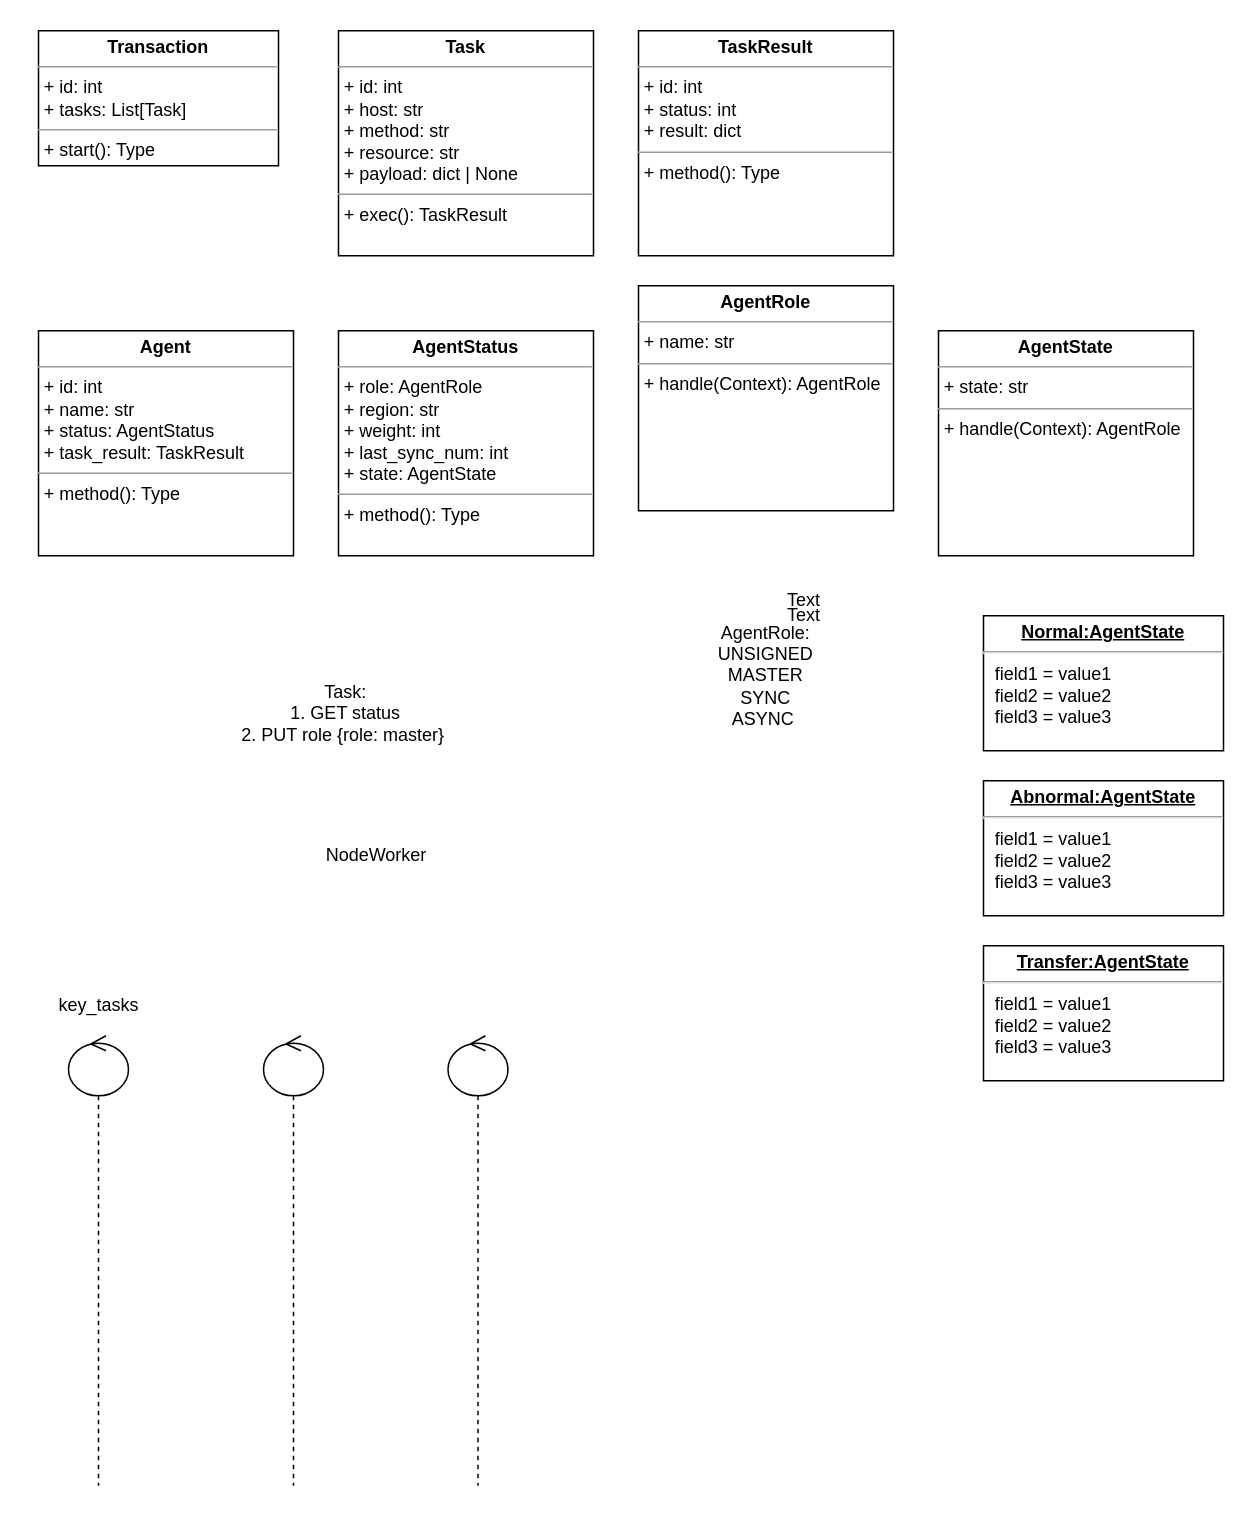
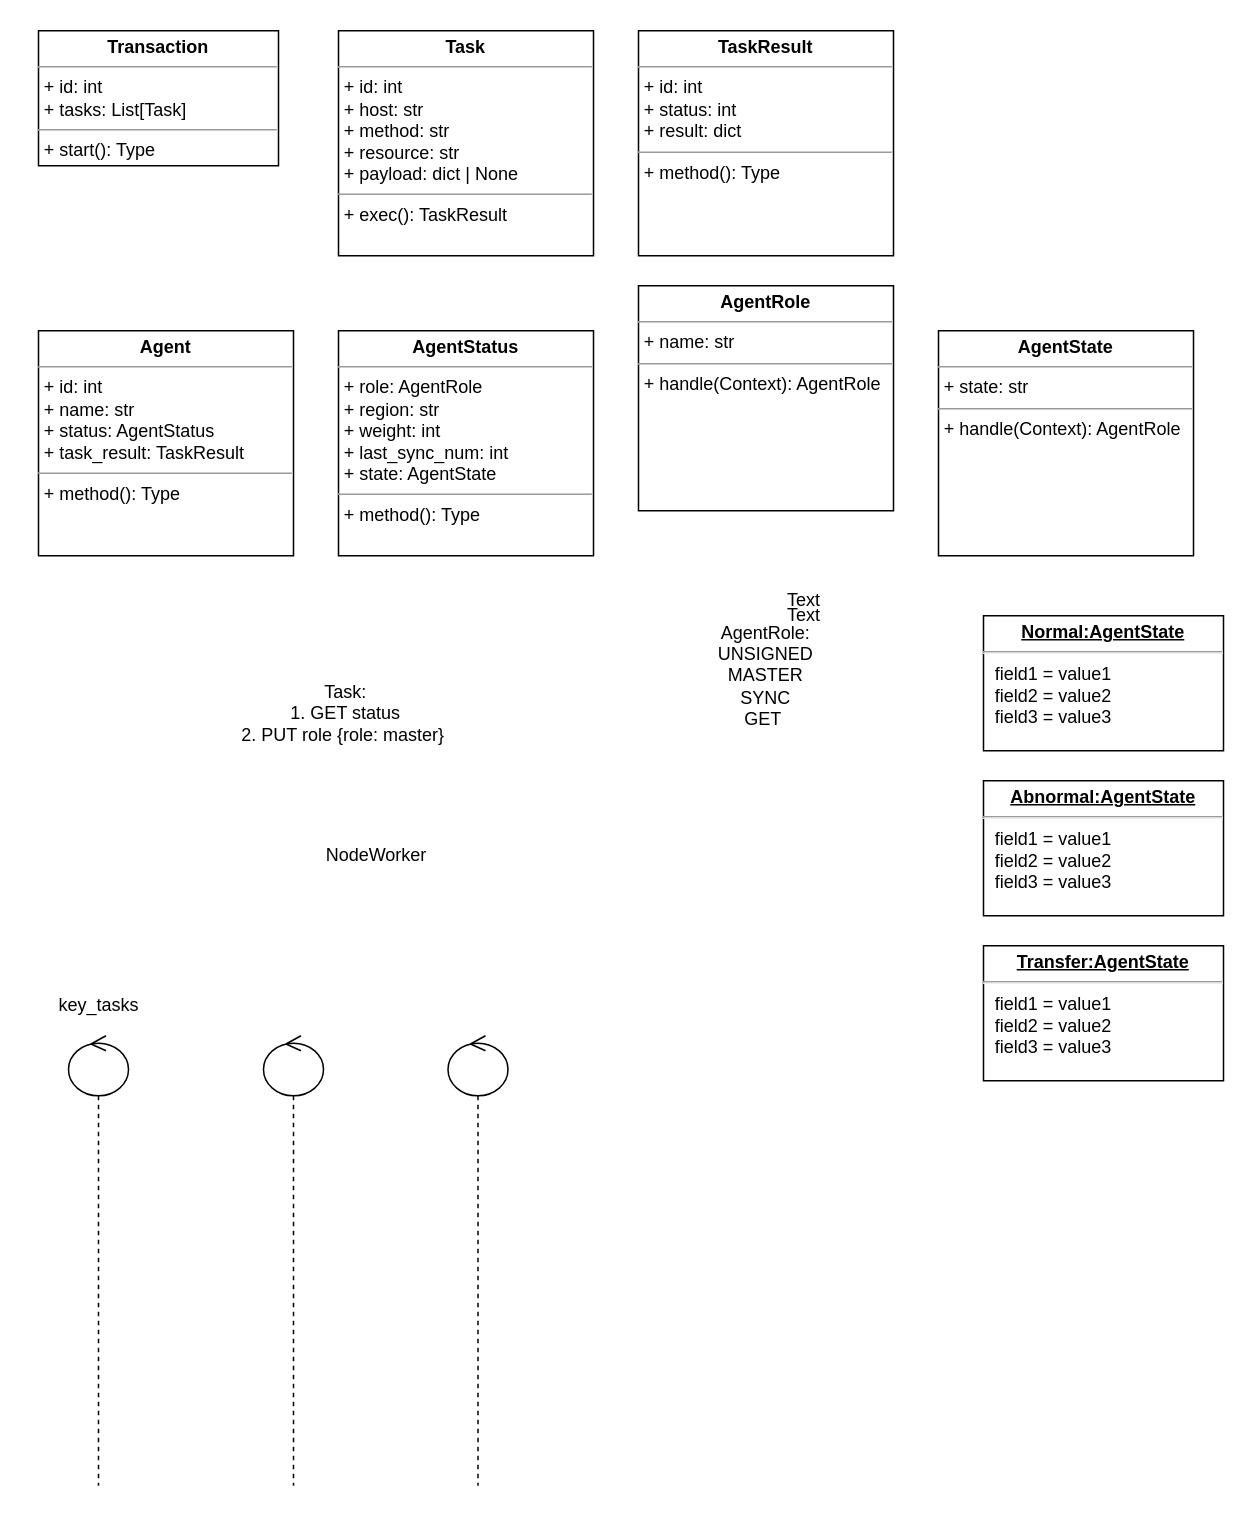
  <mxCell id="0" />
  <mxCell id="1" parent="0" />
  <mxCell id="2" value="&lt;p style=&quot;margin:0px;margin-top:4px;text-align:center;&quot;&gt;&lt;b&gt;Transaction&lt;/b&gt;&lt;/p&gt;&lt;hr size=&quot;1&quot;&gt;&lt;p style=&quot;margin:0px;margin-left:4px;&quot;&gt;+ id: int&lt;/p&gt;&lt;p style=&quot;margin:0px;margin-left:4px;&quot;&gt;+ tasks: List[Task]&lt;/p&gt;&lt;hr size=&quot;1&quot;&gt;&lt;p style=&quot;margin:0px;margin-left:4px;&quot;&gt;+ start(): Type&lt;/p&gt;" style="verticalAlign=top;align=left;overflow=fill;fontSize=12;fontFamily=Helvetica;html=1;sketch=0;gradientColor=none;shadow=0;glass=0;" parent="1" vertex="1"><mxGeometry x="25" y="20" width="160" height="90" as="geometry" /></mxCell>
  <mxCell id="3" value="&lt;p style=&quot;margin:0px;margin-top:4px;text-align:center;&quot;&gt;&lt;b&gt;Task&lt;/b&gt;&lt;/p&gt;&lt;hr size=&quot;1&quot;&gt;&lt;p style=&quot;margin:0px;margin-left:4px;&quot;&gt;+ id: int&lt;/p&gt;&lt;p style=&quot;margin:0px;margin-left:4px;&quot;&gt;+ host: str&lt;/p&gt;&lt;p style=&quot;margin:0px;margin-left:4px;&quot;&gt;+ method: str&lt;/p&gt;&lt;p style=&quot;margin:0px;margin-left:4px;&quot;&gt;+ resource: str&lt;/p&gt;&lt;p style=&quot;margin:0px;margin-left:4px;&quot;&gt;+ payload: dict | None&lt;/p&gt;&lt;hr size=&quot;1&quot;&gt;&lt;p style=&quot;margin:0px;margin-left:4px;&quot;&gt;+ exec(): TaskResult&lt;/p&gt;" style="verticalAlign=top;align=left;overflow=fill;fontSize=12;fontFamily=Helvetica;html=1;sketch=0;gradientColor=none;" parent="1" vertex="1"><mxGeometry x="225" y="20" width="170" height="150" as="geometry" /></mxCell>
  <mxCell id="4" value="&lt;p style=&quot;margin:0px;margin-top:4px;text-align:center;&quot;&gt;&lt;b&gt;Agent&lt;/b&gt;&lt;/p&gt;&lt;hr size=&quot;1&quot;&gt;&lt;p style=&quot;margin:0px;margin-left:4px;&quot;&gt;+ id: int&lt;/p&gt;&lt;p style=&quot;margin:0px;margin-left:4px;&quot;&gt;+ name: str&lt;/p&gt;&lt;p style=&quot;margin:0px;margin-left:4px;&quot;&gt;+ status: AgentStatus&lt;/p&gt;&lt;p style=&quot;margin:0px;margin-left:4px;&quot;&gt;+ task_result: TaskResult&lt;/p&gt;&lt;hr size=&quot;1&quot;&gt;&lt;p style=&quot;margin:0px;margin-left:4px;&quot;&gt;+ method(): Type&lt;/p&gt;" style="verticalAlign=top;align=left;overflow=fill;fontSize=12;fontFamily=Helvetica;html=1;sketch=0;gradientColor=none;" parent="1" vertex="1"><mxGeometry x="25" y="220" width="170" height="150" as="geometry" /></mxCell>
  <mxCell id="5" value="&lt;p style=&quot;margin:0px;margin-top:4px;text-align:center;&quot;&gt;&lt;b&gt;AgentStatus&lt;/b&gt;&lt;/p&gt;&lt;hr size=&quot;1&quot;&gt;&lt;p style=&quot;margin:0px;margin-left:4px;&quot;&gt;+ role: AgentRole&lt;/p&gt;&lt;p style=&quot;margin:0px;margin-left:4px;&quot;&gt;+ region: str&lt;/p&gt;&lt;p style=&quot;margin:0px;margin-left:4px;&quot;&gt;+ weight: int&lt;/p&gt;&lt;p style=&quot;margin:0px;margin-left:4px;&quot;&gt;+ last_sync_num: int&lt;br&gt;&lt;/p&gt;&lt;p style=&quot;margin:0px;margin-left:4px;&quot;&gt;+ state: AgentState&lt;/p&gt;&lt;hr size=&quot;1&quot;&gt;&lt;p style=&quot;margin:0px;margin-left:4px;&quot;&gt;+ method(): Type&lt;/p&gt;" style="verticalAlign=top;align=left;overflow=fill;fontSize=12;fontFamily=Helvetica;html=1;sketch=0;gradientColor=none;" parent="1" vertex="1"><mxGeometry x="225" y="220" width="170" height="150" as="geometry" /></mxCell>
  <mxCell id="6" value="&lt;p style=&quot;margin:0px;margin-top:4px;text-align:center;&quot;&gt;&lt;b&gt;AgentRole&lt;/b&gt;&lt;/p&gt;&lt;hr size=&quot;1&quot;&gt;&lt;p style=&quot;margin:0px;margin-left:4px;&quot;&gt;+ name: str&lt;br&gt;&lt;/p&gt;&lt;hr size=&quot;1&quot;&gt;&lt;p style=&quot;margin:0px;margin-left:4px;&quot;&gt;+ handle(Context): AgentRole&lt;/p&gt;" style="verticalAlign=top;align=left;overflow=fill;fontSize=12;fontFamily=Helvetica;html=1;sketch=0;gradientColor=none;" parent="1" vertex="1"><mxGeometry x="425" y="190" width="170" height="150" as="geometry" /></mxCell>
  <mxCell id="7" value="&lt;p style=&quot;margin:0px;margin-top:4px;text-align:center;&quot;&gt;&lt;b&gt;TaskResult&lt;/b&gt;&lt;/p&gt;&lt;hr size=&quot;1&quot;&gt;&lt;p style=&quot;margin:0px;margin-left:4px;&quot;&gt;+ id: int&lt;/p&gt;&lt;p style=&quot;margin:0px;margin-left:4px;&quot;&gt;+ status: int&lt;/p&gt;&lt;p style=&quot;margin:0px;margin-left:4px;&quot;&gt;+ result: dict&lt;/p&gt;&lt;hr size=&quot;1&quot;&gt;&lt;p style=&quot;margin:0px;margin-left:4px;&quot;&gt;+ method(): Type&lt;/p&gt;" style="verticalAlign=top;align=left;overflow=fill;fontSize=12;fontFamily=Helvetica;html=1;sketch=0;gradientColor=none;" parent="1" vertex="1"><mxGeometry x="425" y="20" width="170" height="150" as="geometry" /></mxCell>
  <mxCell id="8" value="&lt;p style=&quot;margin:0px;margin-top:4px;text-align:center;&quot;&gt;&lt;b&gt;AgentState&lt;/b&gt;&lt;/p&gt;&lt;hr size=&quot;1&quot;&gt;&lt;p style=&quot;margin:0px;margin-left:4px;&quot;&gt;+ state: str&lt;br&gt;&lt;/p&gt;&lt;hr size=&quot;1&quot;&gt;&lt;p style=&quot;margin:0px;margin-left:4px;&quot;&gt;+ handle(Context): AgentRole&lt;/p&gt;" style="verticalAlign=top;align=left;overflow=fill;fontSize=12;fontFamily=Helvetica;html=1;sketch=0;gradientColor=none;" parent="1" vertex="1"><mxGeometry x="625" y="220" width="170" height="150" as="geometry" /></mxCell>
  <mxCell id="9" value="&lt;p style=&quot;margin:0px;margin-top:4px;text-align:center;text-decoration:underline;&quot;&gt;&lt;b&gt;Normal:AgentState&lt;/b&gt;&lt;/p&gt;&lt;hr&gt;&lt;p style=&quot;margin:0px;margin-left:8px;&quot;&gt;field1 = value1&lt;br&gt;field2 = value2&lt;br&gt;field3 = value3&lt;/p&gt;" style="verticalAlign=top;align=left;overflow=fill;fontSize=12;fontFamily=Helvetica;html=1;shadow=0;glass=0;sketch=0;gradientColor=none;" parent="1" vertex="1"><mxGeometry x="655" y="410" width="160" height="90" as="geometry" /></mxCell>
  <mxCell id="10" value="&lt;p style=&quot;margin:0px;margin-top:4px;text-align:center;text-decoration:underline;&quot;&gt;&lt;b&gt;Abnormal:AgentState&lt;/b&gt;&lt;/p&gt;&lt;hr&gt;&lt;p style=&quot;margin:0px;margin-left:8px;&quot;&gt;field1 = value1&lt;br&gt;field2 = value2&lt;br&gt;field3 = value3&lt;/p&gt;" style="verticalAlign=top;align=left;overflow=fill;fontSize=12;fontFamily=Helvetica;html=1;shadow=0;glass=0;sketch=0;gradientColor=none;" parent="1" vertex="1"><mxGeometry x="655" y="520" width="160" height="90" as="geometry" /></mxCell>
  <mxCell id="11" value="&lt;p style=&quot;margin:0px;margin-top:4px;text-align:center;text-decoration:underline;&quot;&gt;&lt;b&gt;Transfer:AgentState&lt;/b&gt;&lt;/p&gt;&lt;hr&gt;&lt;p style=&quot;margin:0px;margin-left:8px;&quot;&gt;field1 = value1&lt;br&gt;field2 = value2&lt;br&gt;field3 = value3&lt;/p&gt;" style="verticalAlign=top;align=left;overflow=fill;fontSize=12;fontFamily=Helvetica;html=1;shadow=0;glass=0;sketch=0;gradientColor=none;" parent="1" vertex="1"><mxGeometry x="655" y="630" width="160" height="90" as="geometry" /></mxCell>
  <mxCell id="12" value="Task:&lt;br&gt;1. GET status&lt;br&gt;2. PUT role {role: master}&amp;nbsp;" style="text;html=1;strokeColor=none;fillColor=none;align=center;verticalAlign=middle;whiteSpace=wrap;rounded=0;shadow=0;glass=0;sketch=0;" parent="1" vertex="1"><mxGeometry x="110" y="460" width="240" height="30" as="geometry" /></mxCell>
- <mxCell id="13" value="AgentRole:&lt;br&gt;UNSIGNED&lt;br&gt;MASTER&lt;br&gt;SYNC&lt;br&gt;ASYNC&amp;nbsp;" style="text;html=1;strokeColor=none;fillColor=none;align=center;verticalAlign=middle;whiteSpace=wrap;rounded=0;shadow=0;glass=0;sketch=0;" parent="1" vertex="1"><mxGeometry x="390" y="410" width="240" height="80" as="geometry" /></mxCell>
+ <mxCell id="13" value="AgentRole:&lt;br&gt;UNSIGNED&lt;br&gt;MASTER&lt;br&gt;SYNC&lt;br&gt;GET&amp;nbsp;" style="text;html=1;strokeColor=none;fillColor=none;align=center;verticalAlign=middle;whiteSpace=wrap;rounded=0;shadow=0;glass=0;sketch=0;" parent="1" vertex="1"><mxGeometry x="390" y="410" width="240" height="80" as="geometry" /></mxCell>
  <mxCell id="14" value="Text" style="text;html=1;resizable=0;autosize=1;align=center;verticalAlign=middle;points=[];fillColor=none;strokeColor=none;rounded=0;" vertex="1" parent="1"><mxGeometry x="510" y="385" width="50" height="30" as="geometry" /></mxCell>
  <mxCell id="15" value="Text" style="text;html=1;resizable=0;autosize=1;align=center;verticalAlign=middle;points=[];fillColor=none;strokeColor=none;rounded=0;" vertex="1" parent="1"><mxGeometry x="510" y="395" width="50" height="30" as="geometry" /></mxCell>
  <mxCell id="16" value="" style="shape=umlLifeline;participant=umlControl;perimeter=lifelinePerimeter;whiteSpace=wrap;html=1;container=1;collapsible=0;recursiveResize=0;verticalAlign=top;spacingTop=36;outlineConnect=0;" vertex="1" parent="1"><mxGeometry x="45" y="690" width="40" height="300" as="geometry" /></mxCell>
  <mxCell id="17" value="key_tasks" style="text;html=1;align=center;verticalAlign=middle;resizable=0;points=[];autosize=1;strokeColor=none;fillColor=none;" vertex="1" parent="1"><mxGeometry x="20" y="655" width="90" height="30" as="geometry" /></mxCell>
  <mxCell id="18" value="" style="shape=umlLifeline;participant=umlControl;perimeter=lifelinePerimeter;whiteSpace=wrap;html=1;container=1;collapsible=0;recursiveResize=0;verticalAlign=top;spacingTop=36;outlineConnect=0;" vertex="1" parent="1"><mxGeometry x="175" y="690" width="40" height="300" as="geometry" /></mxCell>
  <mxCell id="19" value="NodeWorker" style="text;html=1;align=center;verticalAlign=middle;resizable=0;points=[];autosize=1;strokeColor=none;fillColor=none;" vertex="1" parent="1"><mxGeometry x="205" y="555" width="90" height="30" as="geometry" /></mxCell>
  <mxCell id="20" value="" style="shape=umlLifeline;participant=umlControl;perimeter=lifelinePerimeter;whiteSpace=wrap;html=1;container=1;collapsible=0;recursiveResize=0;verticalAlign=top;spacingTop=36;outlineConnect=0;" vertex="1" parent="1"><mxGeometry x="298" y="690" width="40" height="300" as="geometry" /></mxCell>
